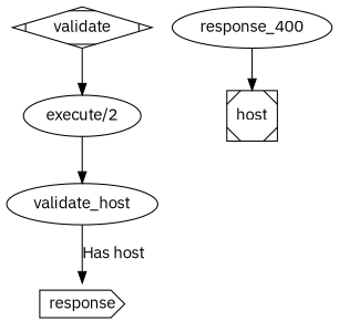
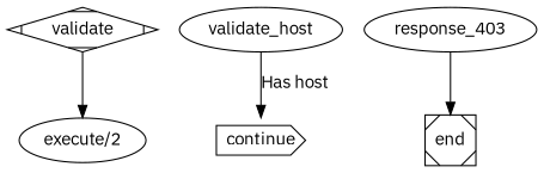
  digraph {
    fontname="IBM Plex Sans"
    node [fontname="IBM Plex Sans"]
    edge [fontname="IBM Plex Sans"]
    n1 [label=validate shape=Mdiamond]
    n2 [label="execute/2"]
    validate_host
-   continue [shape=cds label=response]
-   end [shape=Msquare label=host]
-   response_400
+   continue [shape=cds]
+   end [shape=Msquare]
+   response_400 [label=response_403]
    n1 -> n2
-   n2 -> validate_host
    validate_host -> continue [label="Has host"]
    response_400 -> end
  }
